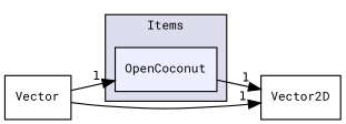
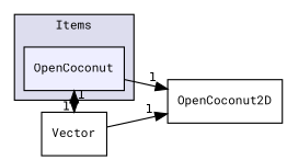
  digraph {
    compound=true
    fontname="Roboto Mono"
    rankdir=LR
    node [fontname="Roboto Mono" fontsize=10 shape=box]
    edge [fontname="Roboto Mono" headlabel=1 labeldistance=1.5 labelfontname=Helvetica labelfontsize=10]
    n1 [fillcolor="#eeeeff" label=OpenCoconut pencolor=black style=filled]
-   n2 [label=Vector2D]
+   n2 [label=OpenCoconut2D]
    n3 [label=Vector]
    subgraph cluster_1 {
      bgcolor="#ddddee"
      fontsize=10
      label=Items
      pencolor=black
      n1
    }
    n1 -> n2
+   n1 -> n3
    n3 -> n1
    n3 -> n2
  }
